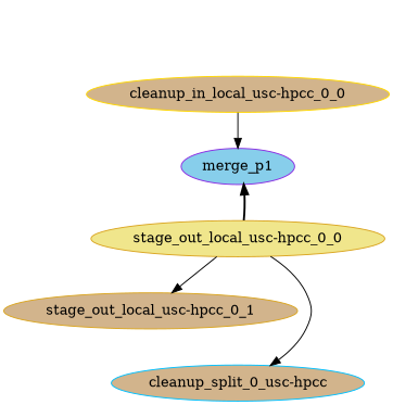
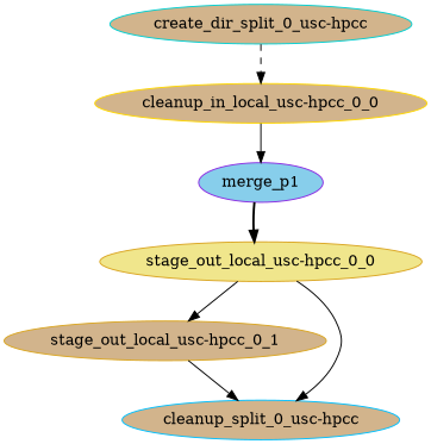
  digraph {
    node [color=goldenrod fillcolor=tan shape=ellipse style=filled]
    edge [arrowhead=normal arrowsize=1.0 style=solid]
+   n1 [color=darkturquoise label="create_dir_split_0_usc-hpcc"]
    n2 [color=gold label="cleanup_in_local_usc-hpcc_0_0"]
    n3 [color=blueviolet fillcolor=skyblue label=merge_p1]
    n4 [fillcolor=khaki label="stage_out_local_usc-hpcc_0_0"]
    n5 [label="stage_out_local_usc-hpcc_0_1"]
    n6 [color=deepskyblue label="cleanup_split_0_usc-hpcc"]
+   n1 -> n2 [style=dashed]
    n2 -> n3
-   n4 -> n3 [style=bold]
+   n3 -> n4 [style=bold]
    n4 -> n5
    n4 -> n6
+   n5 -> n6
  }
